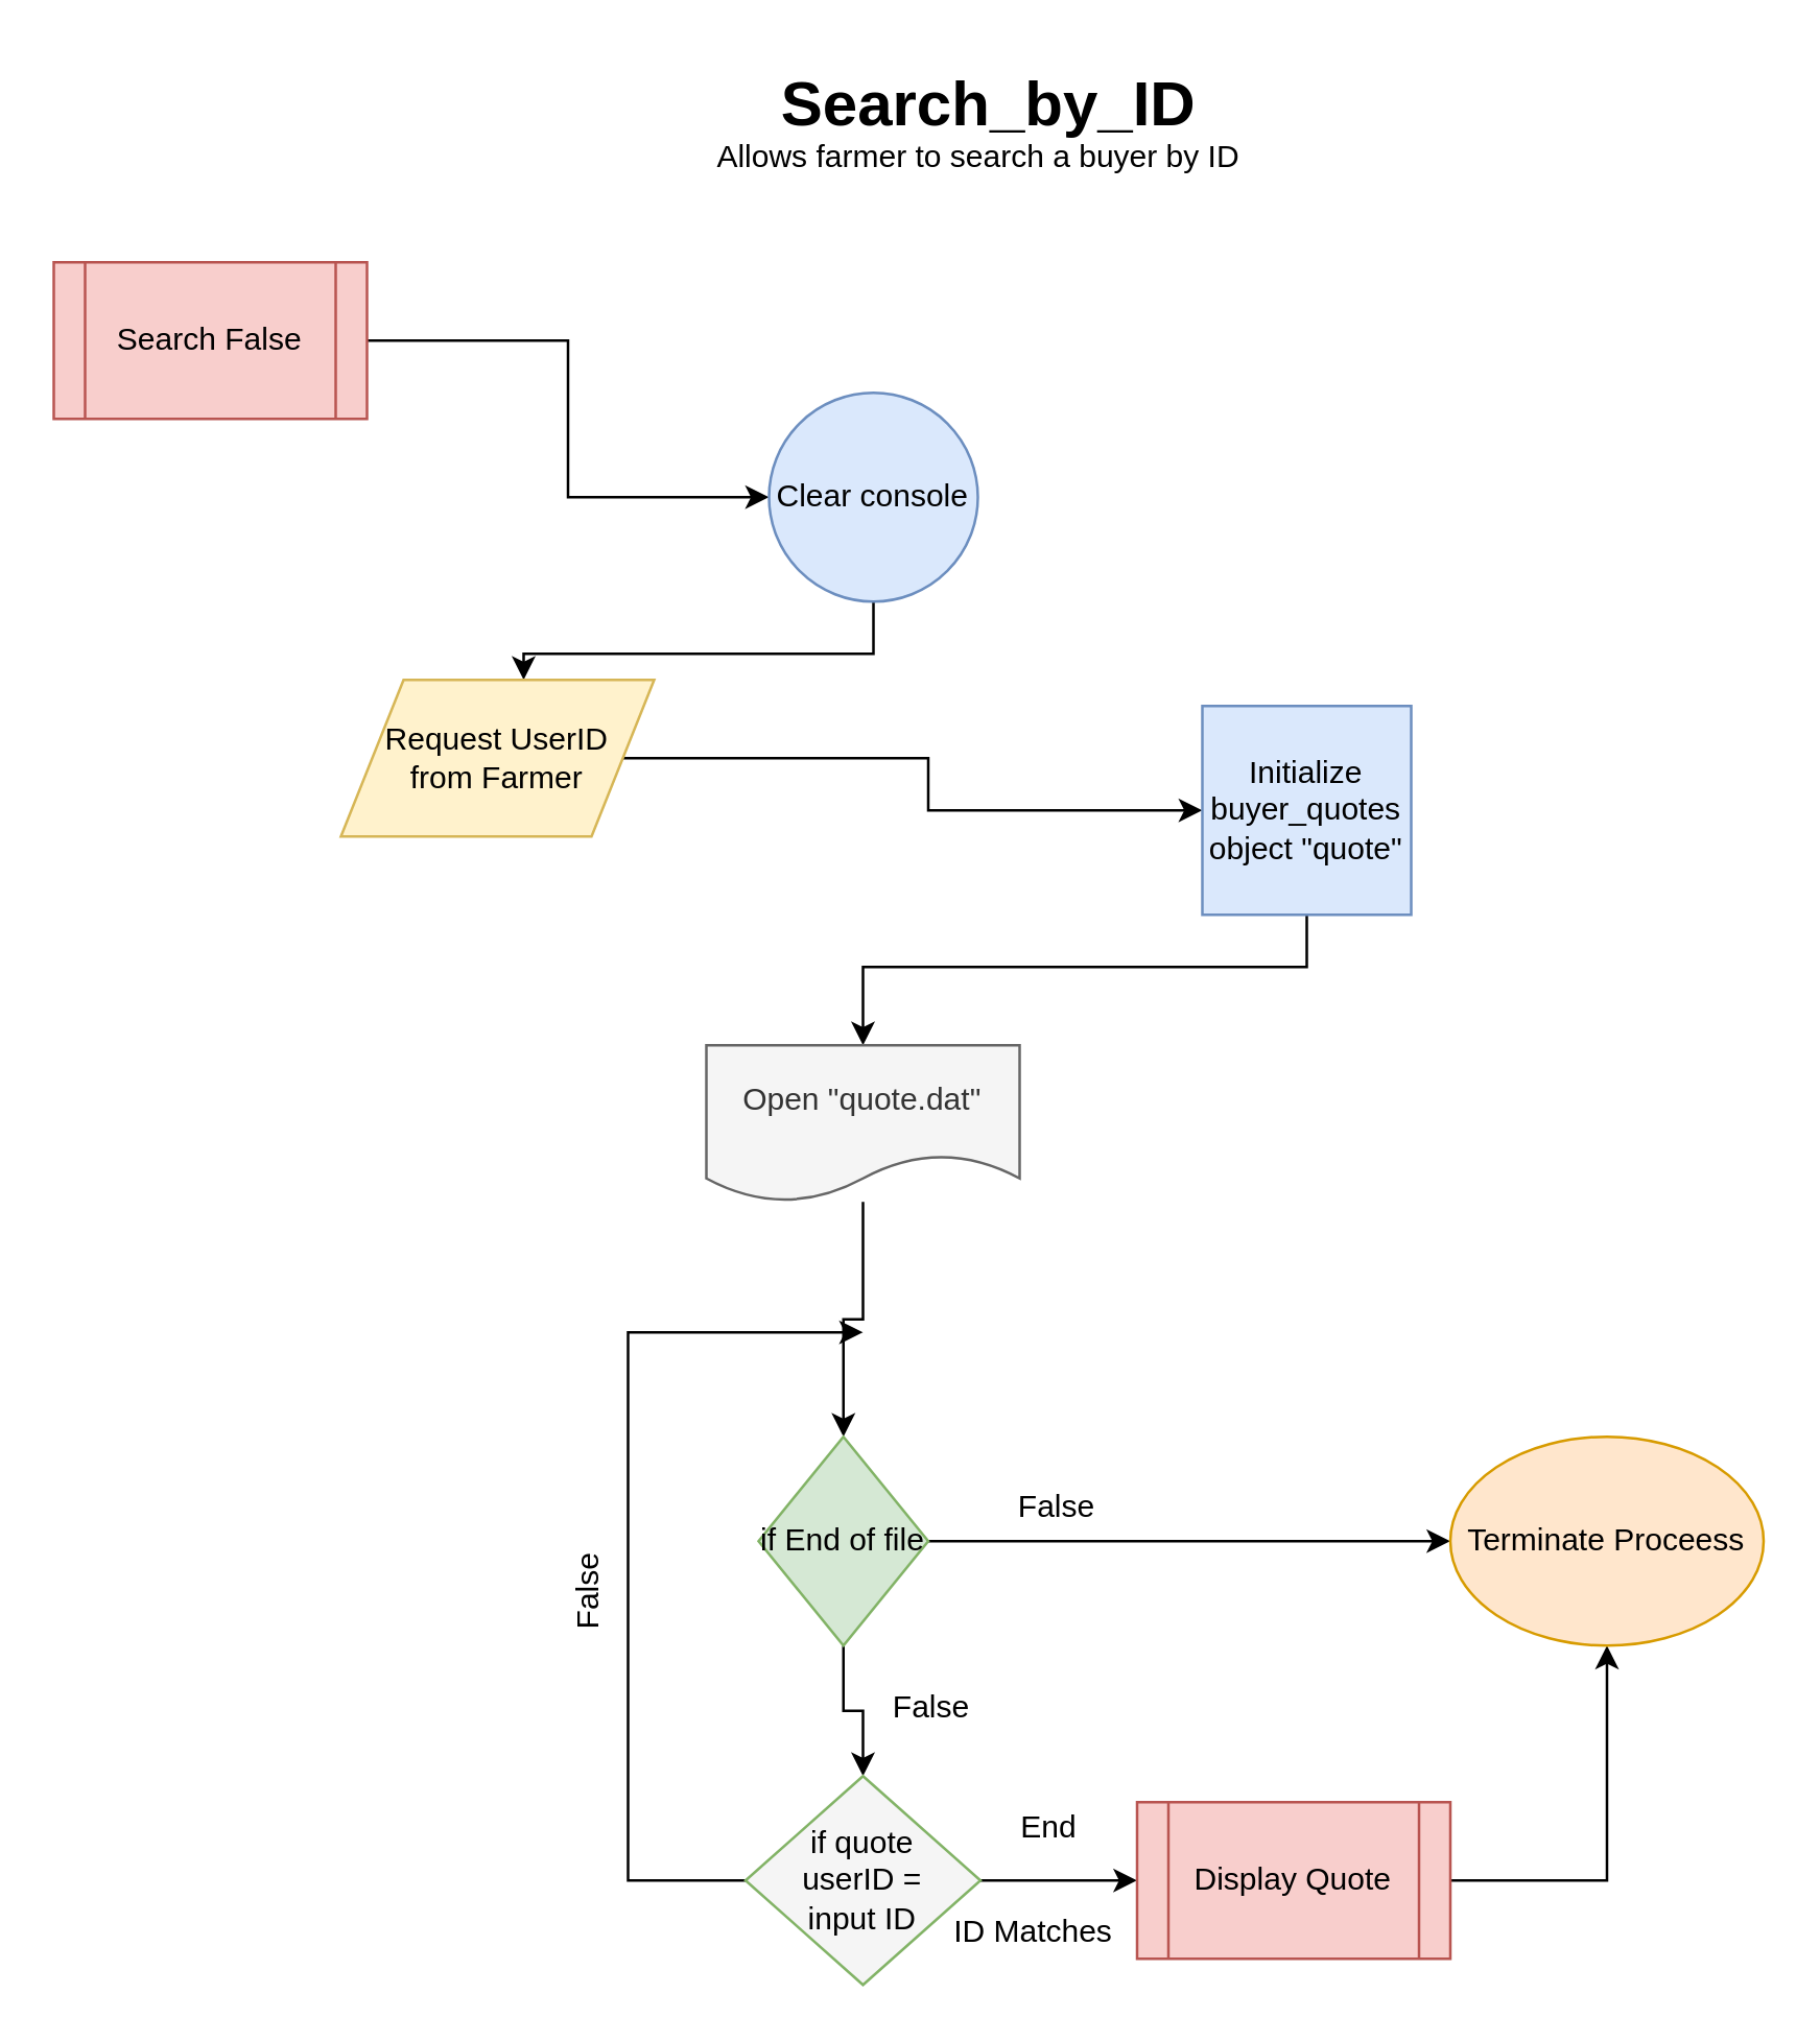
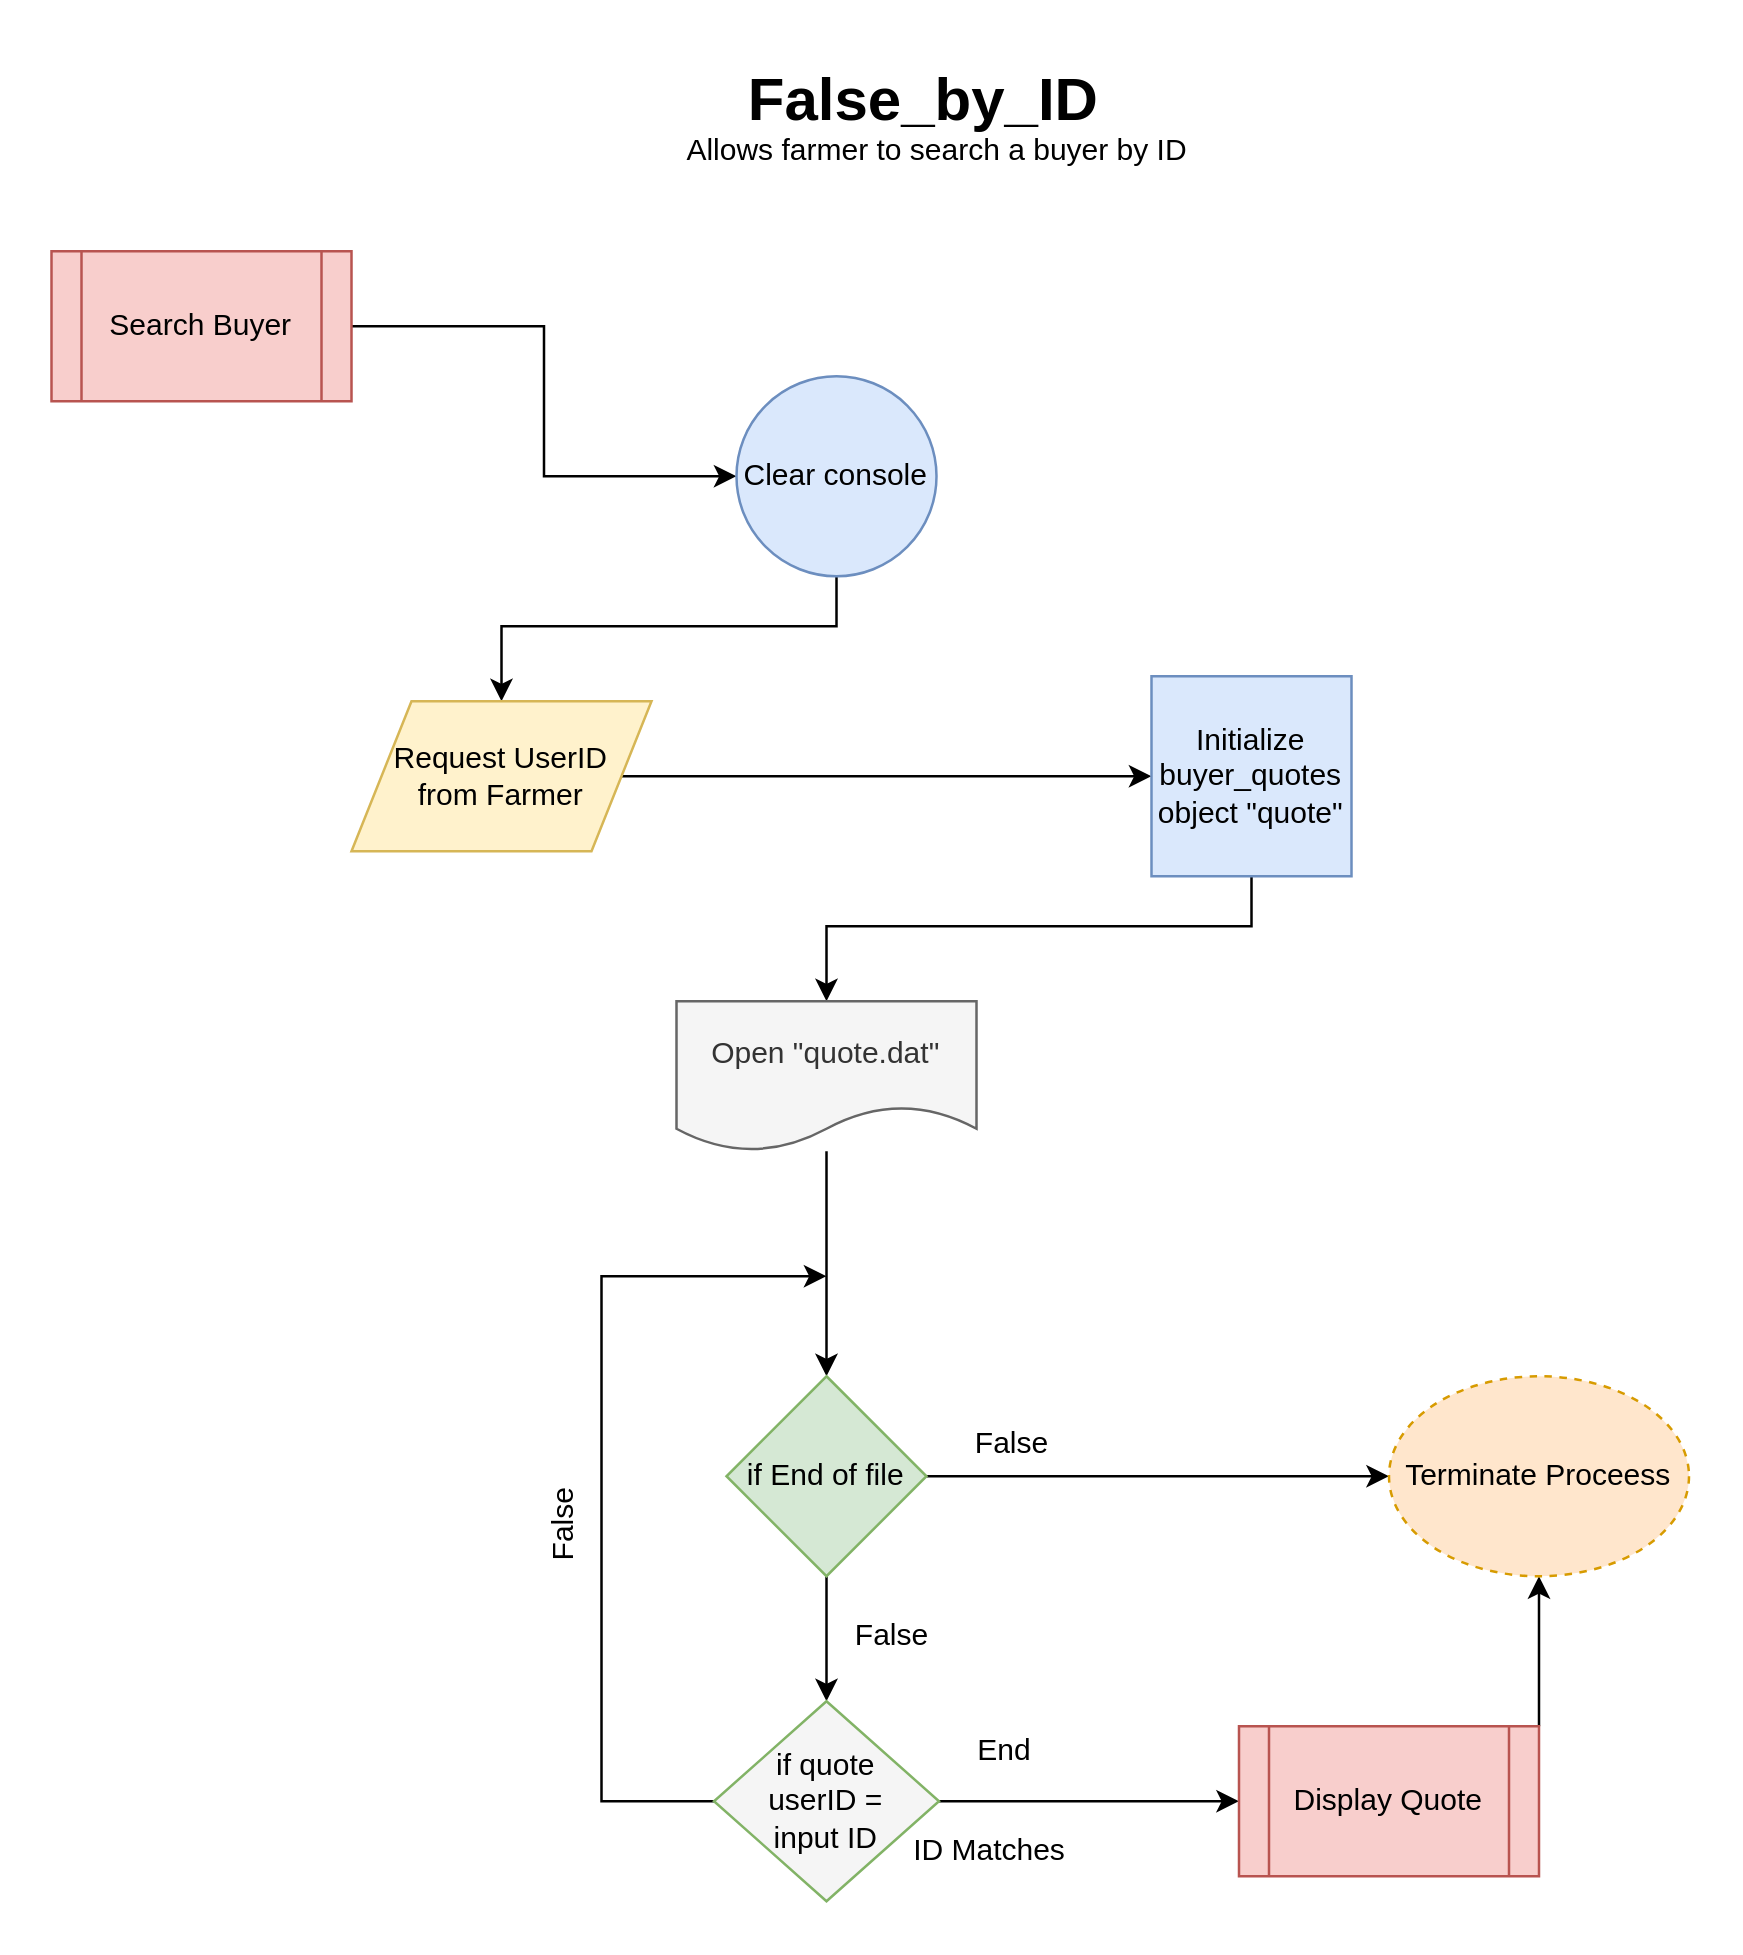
  <mxCell id="0" />
  <mxCell id="1" parent="0" />
  <mxCell id="2" style="edgeStyle=orthogonalEdgeStyle;rounded=0;orthogonalLoop=1;jettySize=auto;html=1;entryX=0;entryY=0.5;entryDx=0;entryDy=0;" parent="1" source="3" target="5" edge="1"><mxGeometry relative="1" as="geometry" /></mxCell>
- <mxCell id="3" value="Search False" style="shape=process;whiteSpace=wrap;html=1;backgroundOutline=1;fillColor=#f8cecc;strokeColor=#b85450;" parent="1" vertex="1"><mxGeometry x="20" y="100" width="120" height="60" as="geometry" /></mxCell>
+ <mxCell id="3" value="Search Buyer" style="shape=process;whiteSpace=wrap;html=1;backgroundOutline=1;fillColor=#f8cecc;strokeColor=#b85450;" parent="1" vertex="1"><mxGeometry x="20" y="100" width="120" height="60" as="geometry" /></mxCell>
  <mxCell id="4" style="edgeStyle=orthogonalEdgeStyle;rounded=0;orthogonalLoop=1;jettySize=auto;html=1;" parent="1" source="5" target="7" edge="1"><mxGeometry relative="1" as="geometry"><Array as="points"><mxPoint x="334" y="250" /><mxPoint x="200" y="250" /></Array></mxGeometry></mxCell>
  <mxCell id="5" value="Clear console" style="ellipse;whiteSpace=wrap;html=1;aspect=fixed;fillColor=#dae8fc;strokeColor=#6c8ebf;" parent="1" vertex="1"><mxGeometry x="294" y="150" width="80" height="80" as="geometry" /></mxCell>
  <mxCell id="6" style="edgeStyle=orthogonalEdgeStyle;rounded=0;orthogonalLoop=1;jettySize=auto;html=1;entryX=0;entryY=0.5;entryDx=0;entryDy=0;" parent="1" source="7" target="9" edge="1"><mxGeometry relative="1" as="geometry" /></mxCell>
- <mxCell id="7" value="Request UserID from Farmer" style="shape=parallelogram;perimeter=parallelogramPerimeter;whiteSpace=wrap;html=1;spacingLeft=15;spacingRight=15;fillColor=#fff2cc;strokeColor=#d6b656;" parent="1" vertex="1"><mxGeometry x="130" y="260" width="120" height="60" as="geometry" /></mxCell>
+ <mxCell id="7" value="Request UserID from Farmer" style="shape=parallelogram;perimeter=parallelogramPerimeter;whiteSpace=wrap;html=1;spacingLeft=15;spacingRight=15;fillColor=#fff2cc;strokeColor=#d6b656;" parent="1" vertex="1"><mxGeometry x="140" y="280" width="120" height="60" as="geometry" /></mxCell>
  <mxCell id="8" style="edgeStyle=orthogonalEdgeStyle;rounded=0;orthogonalLoop=1;jettySize=auto;html=1;entryX=0.5;entryY=0;entryDx=0;entryDy=0;" parent="1" source="9" target="11" edge="1"><mxGeometry relative="1" as="geometry"><Array as="points"><mxPoint x="500" y="370" /><mxPoint x="330" y="370" /></Array></mxGeometry></mxCell>
  <mxCell id="9" value="Initialize buyer_quotes object &quot;quote&quot;" style="whiteSpace=wrap;html=1;aspect=fixed;fillColor=#dae8fc;strokeColor=#6c8ebf;" parent="1" vertex="1"><mxGeometry x="460" y="270" width="80" height="80" as="geometry" /></mxCell>
  <mxCell id="10" style="edgeStyle=orthogonalEdgeStyle;rounded=0;orthogonalLoop=1;jettySize=auto;html=1;entryX=0.5;entryY=0;entryDx=0;entryDy=0;" parent="1" source="11" target="14" edge="1"><mxGeometry relative="1" as="geometry" /></mxCell>
  <mxCell id="11" value="Open &quot;quote.dat&quot;" style="shape=document;whiteSpace=wrap;html=1;boundedLbl=1;fillColor=#f5f5f5;strokeColor=#666666;fontColor=#333333;" parent="1" vertex="1"><mxGeometry x="270" y="400" width="120" height="60" as="geometry" /></mxCell>
  <mxCell id="12" value="" style="edgeStyle=orthogonalEdgeStyle;rounded=0;orthogonalLoop=1;jettySize=auto;html=1;" parent="1" source="14" target="17" edge="1"><mxGeometry relative="1" as="geometry" /></mxCell>
  <mxCell id="13" style="edgeStyle=orthogonalEdgeStyle;rounded=0;orthogonalLoop=1;jettySize=auto;html=1;" parent="1" source="14" target="20" edge="1"><mxGeometry relative="1" as="geometry"><mxPoint x="570" y="590" as="targetPoint" /></mxGeometry></mxCell>
- <mxCell id="14" value="if End of file" style="rhombus;whiteSpace=wrap;html=1;fillColor=#d5e8d4;strokeColor=#82b366;" parent="1" vertex="1"><mxGeometry x="290" y="550" width="65" height="80" as="geometry" /></mxCell>
+ <mxCell id="14" value="if End of file" style="rhombus;whiteSpace=wrap;html=1;fillColor=#d5e8d4;strokeColor=#82b366;" parent="1" vertex="1"><mxGeometry x="290" y="550" width="80" height="80" as="geometry" /></mxCell>
  <mxCell id="15" style="edgeStyle=orthogonalEdgeStyle;rounded=0;orthogonalLoop=1;jettySize=auto;html=1;" parent="1" source="17" edge="1"><mxGeometry relative="1" as="geometry"><mxPoint x="330" y="510" as="targetPoint" /><Array as="points"><mxPoint x="240" y="720" /><mxPoint x="240" y="510" /></Array></mxGeometry></mxCell>
  <mxCell id="16" style="edgeStyle=orthogonalEdgeStyle;rounded=0;orthogonalLoop=1;jettySize=auto;html=1;entryX=0;entryY=0.5;entryDx=0;entryDy=0;" parent="1" source="17" target="19" edge="1"><mxGeometry relative="1" as="geometry" /></mxCell>
  <mxCell id="17" value="if quote userID = input ID" style="rhombus;whiteSpace=wrap;html=1;strokeWidth=1;spacingLeft=15;spacingRight=15;fillColor=#f5f5f5;strokeColor=#82b366;" parent="1" vertex="1"><mxGeometry x="285" y="680" width="90" height="80" as="geometry" /></mxCell>
  <mxCell id="18" style="edgeStyle=orthogonalEdgeStyle;rounded=0;orthogonalLoop=1;jettySize=auto;html=1;entryX=0.5;entryY=1;entryDx=0;entryDy=0;" edge="1" parent="1" source="19" target="20"><mxGeometry relative="1" as="geometry"><Array as="points"><mxPoint x="615" y="720" /></Array></mxGeometry></mxCell>
- <mxCell id="19" value="Display Quote" style="shape=process;whiteSpace=wrap;html=1;backgroundOutline=1;strokeWidth=1;fillColor=#f8cecc;strokeColor=#b85450;" parent="1" vertex="1"><mxGeometry x="435" y="690" width="120" height="60" as="geometry" /></mxCell>
- <mxCell id="20" value="Terminate Proceess" style="ellipse;whiteSpace=wrap;html=1;fillColor=#ffe6cc;strokeColor=#d79b00;" parent="1" vertex="1"><mxGeometry x="555" y="550" width="120" height="80" as="geometry" /></mxCell>
- <mxCell id="21" value="&lt;h1&gt;Search_by_ID&lt;/h1&gt;" style="text;html=1;strokeColor=none;fillColor=none;spacing=5;spacingTop=-20;whiteSpace=wrap;overflow=hidden;rounded=0;" vertex="1" parent="1"><mxGeometry x="294" y="20" width="190" height="40" as="geometry" /></mxCell>
+ <mxCell id="19" value="Display Quote" style="shape=process;whiteSpace=wrap;html=1;backgroundOutline=1;strokeWidth=1;fillColor=#f8cecc;strokeColor=#b85450;" parent="1" vertex="1"><mxGeometry x="495" y="690" width="120" height="60" as="geometry" /></mxCell>
+ <mxCell id="20" value="Terminate Proceess" style="ellipse;whiteSpace=wrap;html=1;fillColor=#ffe6cc;strokeColor=#d79b00;dashed=1;" parent="1" vertex="1"><mxGeometry x="555" y="550" width="120" height="80" as="geometry" /></mxCell>
+ <mxCell id="21" value="&lt;h1&gt;False_by_ID&lt;/h1&gt;" style="text;html=1;strokeColor=none;fillColor=none;spacing=5;spacingTop=-20;whiteSpace=wrap;overflow=hidden;rounded=0;" vertex="1" parent="1"><mxGeometry x="294" y="20" width="190" height="40" as="geometry" /></mxCell>
  <mxCell id="22" value="Allows farmer to search a buyer by ID" style="text;html=1;align=center;verticalAlign=middle;resizable=0;points=[];autosize=1;" vertex="1" parent="1"><mxGeometry x="264" y="50" width="220" height="20" as="geometry" /></mxCell>
  <mxCell id="23" value="False" style="text;html=1;align=center;verticalAlign=middle;resizable=0;points=[];autosize=1;" vertex="1" parent="1"><mxGeometry x="331" y="644" width="50" height="20" as="geometry" /></mxCell>
  <mxCell id="24" value="ID Matches" style="text;html=1;align=center;verticalAlign=middle;resizable=0;points=[];autosize=1;" vertex="1" parent="1"><mxGeometry x="355" y="730" width="80" height="20" as="geometry" /></mxCell>
  <mxCell id="25" value="End" style="text;html=1;align=center;verticalAlign=middle;resizable=0;points=[];autosize=1;" vertex="1" parent="1"><mxGeometry x="381" y="690" width="40" height="20" as="geometry" /></mxCell>
  <mxCell id="26" value="False" style="text;html=1;align=center;verticalAlign=middle;resizable=0;points=[];autosize=1;" vertex="1" parent="1"><mxGeometry x="379" y="567" width="50" height="20" as="geometry" /></mxCell>
  <mxCell id="27" value="False" style="text;html=1;align=center;verticalAlign=middle;resizable=0;points=[];autosize=1;rotation=270;" vertex="1" parent="1"><mxGeometry x="200" y="600" width="50" height="20" as="geometry" /></mxCell>
